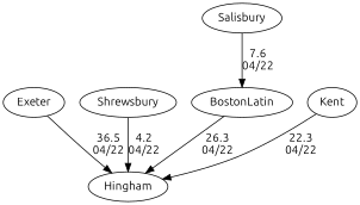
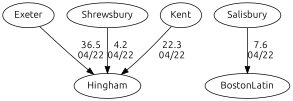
  digraph {
    fontname=Ubuntu
    node [fontname=Ubuntu]
    edge [fontname=Ubuntu random=random]
    Exeter
    Hingham
    Shrewsbury
    Salisbury
    BostonLatin
    Kent
    Exeter -> Hingham [label="36.5\n04/22" weight=64]
    Shrewsbury -> Hingham [label="4.2\n04/22" weight=96]
    Salisbury -> BostonLatin [label="7.6\n04/22" weight=93]
-   BostonLatin -> Hingham [label="26.3\n04/22" weight=74]
    Kent -> Hingham [label="22.3\n04/22" weight=78]
  }
